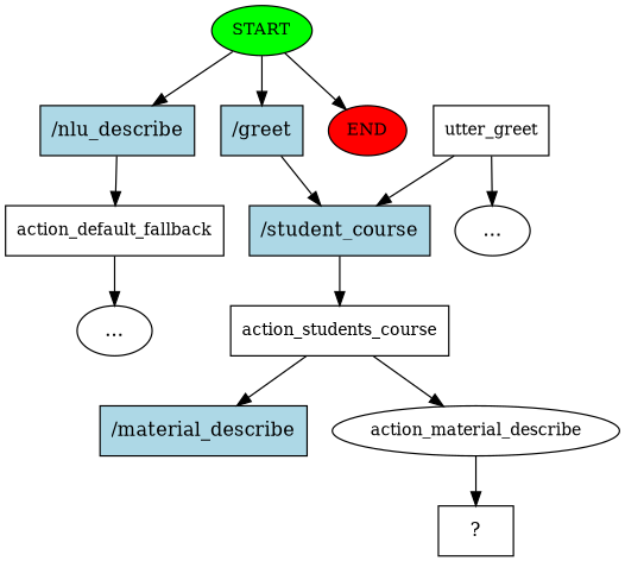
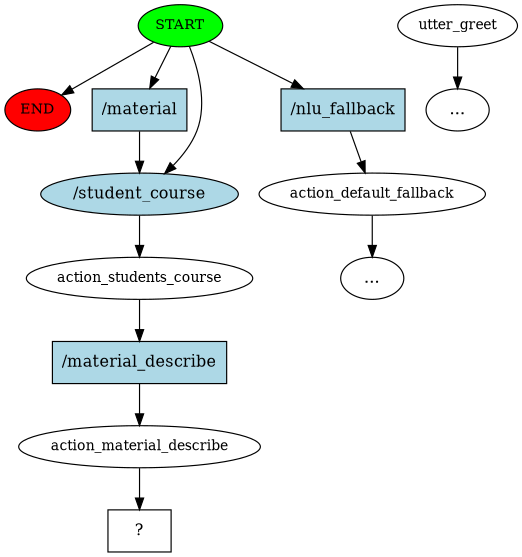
  digraph {
    n1 [fillcolor=green fontsize=12 label=START style=filled]
    n2 [fillcolor=red fontsize=12 label=END style=filled]
-   n3 [fillcolor=lightblue label="/greet" shape=rect style=filled]
-   n4 [fillcolor=lightblue label="/nlu_describe" shape=rect style=filled]
-   n5 [fillcolor=lightblue label="/student_course" shape=rect style=filled]
-   n6 [fontsize=12 label=action_default_fallback shape=box]
-   n7 [fontsize=12 label=action_students_course shape=box]
-   n8 [fontsize=12 label=utter_greet shape=box]
+   n3 [fillcolor=lightblue label="/material" shape=rect style=filled]
+   n4 [fillcolor=lightblue label="/nlu_fallback" shape=rect style=filled]
+   n5 [fillcolor=lightblue label="/student_course" shape=ellipse style=filled]
+   n6 [fontsize=12 label=action_default_fallback]
+   n7 [fontsize=12 label=action_students_course]
+   n8 [fontsize=12 label=utter_greet]
    n9 [label="..."]
    n10 [label="..."]
    n11 [fillcolor=lightblue label="/material_describe" shape=rect style=filled]
    n12 [fontsize=12 label=action_material_describe]
    n13 [label="  ?  " shape=rect]
    n1 -> n2
    n1 -> n3
    n1 -> n4
-   n8 -> n5
+   n1 -> n5
    n3 -> n5
    n4 -> n6
    n5 -> n7
    n6 -> n10
    n7 -> n11
    n8 -> n9
-   n7 -> n12
+   n11 -> n12
    n12 -> n13
  }
